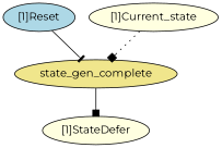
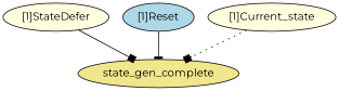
  strict digraph {
    fontname=Montserrat
    node [complexity=3 fillcolor=lightyellow fontname=Montserrat style=filled]
    edge [arrowhead=box fontname=Montserrat style=solid]
    n1 [complexity=0 fillcolor=khaki importance=0.0109616566869 label=state_gen_complete rank=0.0]
    "[1]StateDefer" [importance=0.0303545693034 rank=0.0101181897678]
    "[1]Reset" [complexity=1 fillcolor=lightblue importance=0.0413162259904 rank=0.0413162259904]
    "[1]Current_state" [importance=0.0382110096486 rank=0.0127370032162]
-   n1 -> "[1]StateDefer"
+   "[1]StateDefer" -> n1
    "[1]Reset" -> n1 [arrowhead=tee]
    "[1]Current_state" -> n1 [style=dotted]
  }
